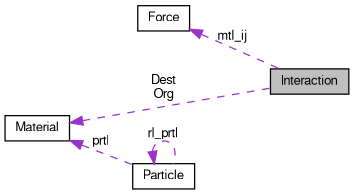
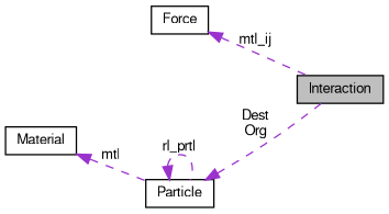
  digraph {
    rankdir=LR
    node [color=black fillcolor=white fontname=FreeSans fontsize=10 shape=record style=filled]
    edge [color=darkorchid3 dir=back fontname=FreeSans fontsize=10 labelfontname=FreeSans labelfontsize=10 style=dashed]
    n1 [fillcolor=grey75 fontcolor=black height=0.2 label=Interaction width=0.4]
    n2 [height=0.2 label=Force width=0.4]
    n3 [height=0.2 label=Particle width=0.4]
    n4 [height=0.2 label=Material width=0.4]
    n2 -> n1 [label=mtl_ij]
-   n4 -> n1 [label="Dest\nOrg"]
+   n3 -> n1 [label="Dest\nOrg"]
    n3 -> n3 [label=rl_prtl]
-   n4 -> n3 [label=prtl]
+   n4 -> n3 [label=mtl]
  }
